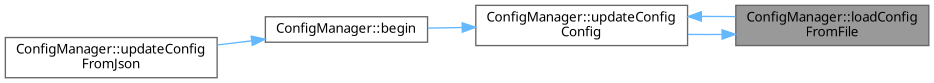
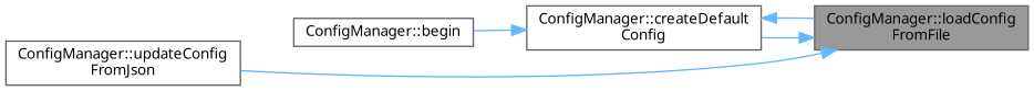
  digraph {
    fontname="Noto Sans"
    rankdir=RL
    node [color=grey40 fillcolor=white fontname="Noto Sans" fontsize=10 shape=box style=filled]
    edge [color=steelblue1 dir=back fontname="Noto Sans" fontsize=10 labelfontname=Helvetica labelfontsize=10 style=solid]
    n1 [color=gray40 fillcolor=grey60 fontcolor=black height=0.2 label="ConfigManager::loadConfig\lFromFile" width=0.4]
-   n2 [height=0.2 label="ConfigManager::updateConfig\lConfig" width=0.4]
+   n2 [height=0.2 label="ConfigManager::createDefault\lConfig" width=0.4]
    n3 [height=0.2 label="ConfigManager::updateConfig\lFromJson" width=0.4]
    n4 [height=0.2 label="ConfigManager::begin" width=0.4]
    n1 -> n2
-   n4 -> n3
+   n1 -> n3
    n2 -> n1
    n2 -> n4
  }
